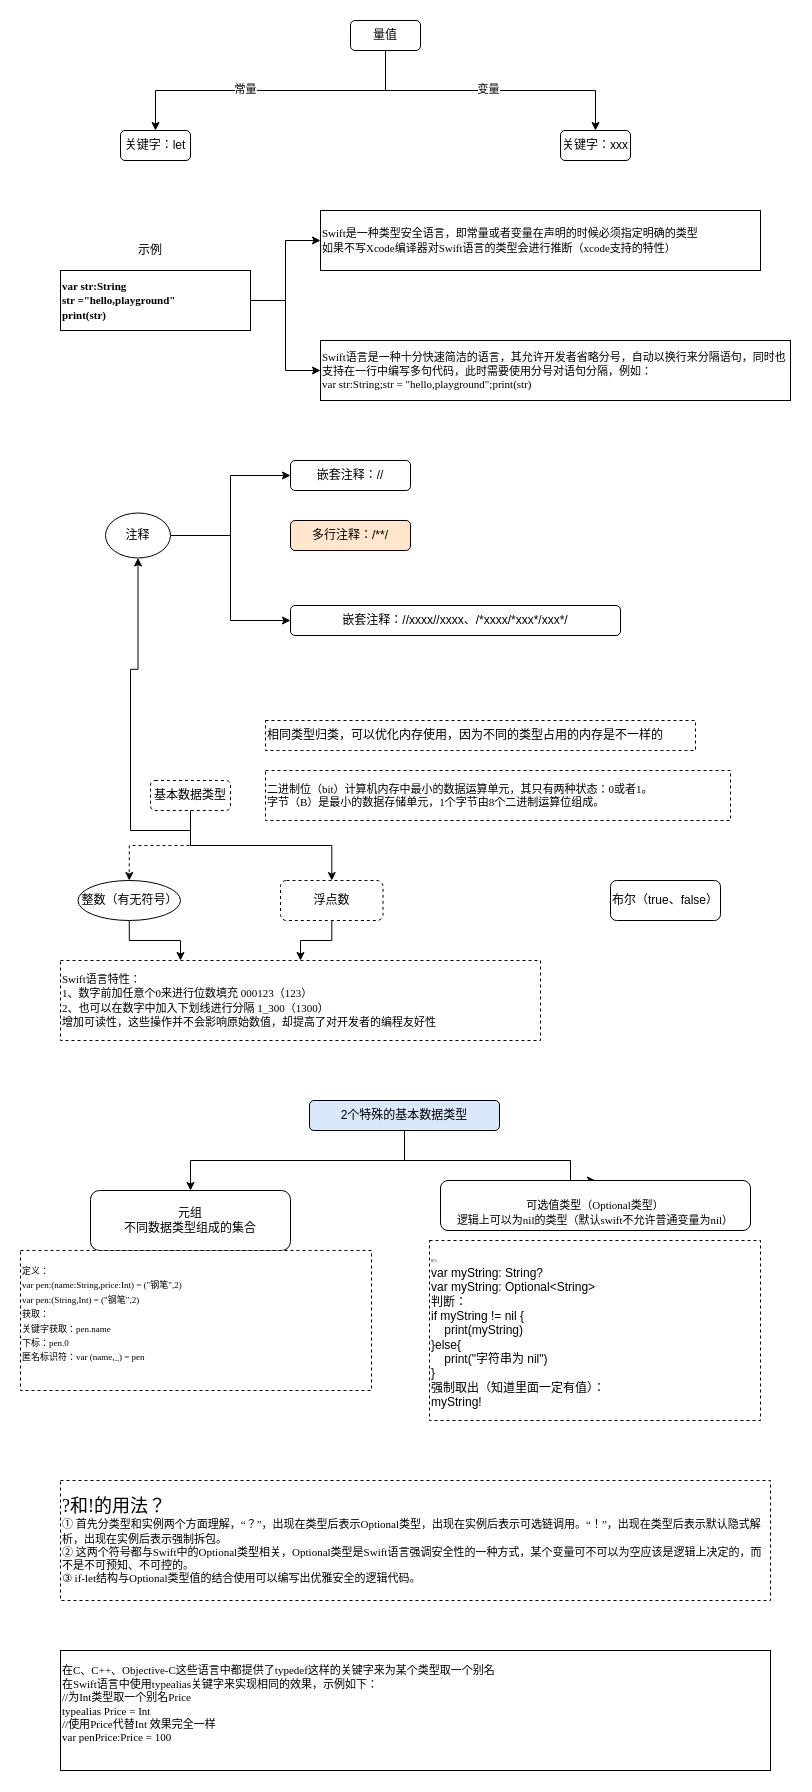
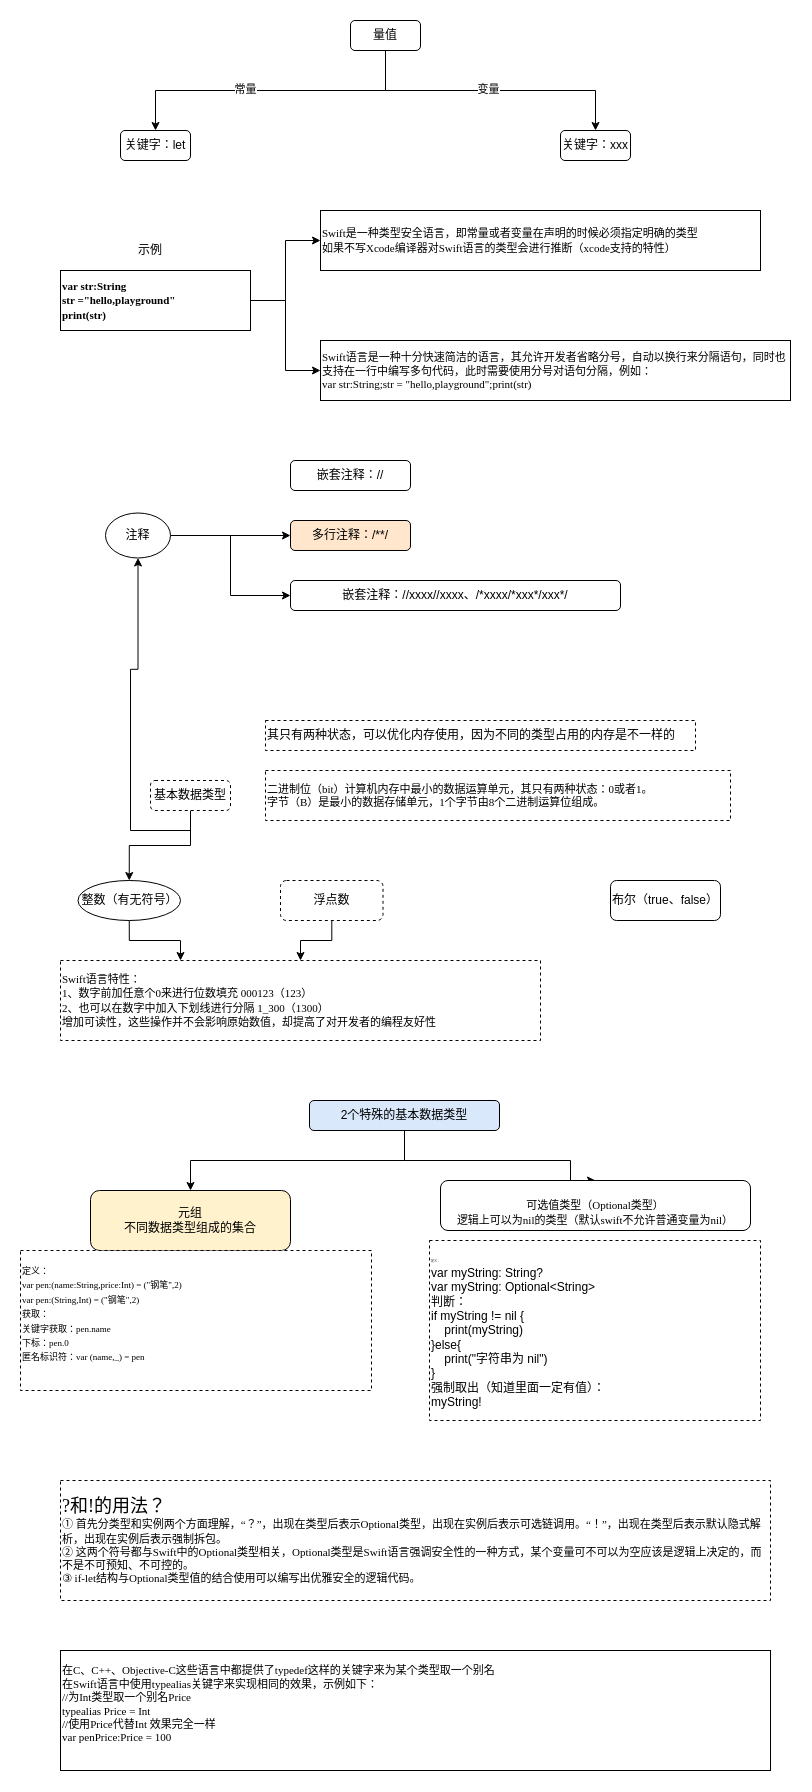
  <mxCell id="0" />
  <mxCell id="1" parent="0" />
  <mxCell id="2" style="edgeStyle=orthogonalEdgeStyle;rounded=0;orthogonalLoop=1;jettySize=auto;html=1;exitX=0.5;exitY=1;exitDx=0;exitDy=0;" edge="1" parent="1" source="6" target="7"><mxGeometry relative="1" as="geometry" /></mxCell>
  <mxCell id="3" value="常量" style="edgeLabel;html=1;align=center;verticalAlign=middle;resizable=0;points=[];" vertex="1" connectable="0" parent="2"><mxGeometry x="0.168" y="-2" relative="1" as="geometry"><mxPoint as="offset" /></mxGeometry></mxCell>
  <mxCell id="4" style="edgeStyle=orthogonalEdgeStyle;rounded=0;orthogonalLoop=1;jettySize=auto;html=1;exitX=0.5;exitY=1;exitDx=0;exitDy=0;" edge="1" parent="1" source="6" target="8"><mxGeometry relative="1" as="geometry" /></mxCell>
  <mxCell id="5" value="变量" style="edgeLabel;html=1;align=center;verticalAlign=middle;resizable=0;points=[];" vertex="1" connectable="0" parent="4"><mxGeometry x="-0.019" y="2" relative="1" as="geometry"><mxPoint as="offset" /></mxGeometry></mxCell>
  <mxCell id="6" value="量值" style="rounded=1;whiteSpace=wrap;html=1;" vertex="1" parent="1"><mxGeometry x="350" y="20" width="70" height="30" as="geometry" /></mxCell>
  <mxCell id="7" value="关键字：let" style="rounded=1;whiteSpace=wrap;html=1;" vertex="1" parent="1"><mxGeometry x="120" y="130" width="70" height="30" as="geometry" /></mxCell>
  <mxCell id="8" value="关键字：xxx" style="rounded=1;whiteSpace=wrap;html=1;" vertex="1" parent="1"><mxGeometry x="560" y="130" width="70" height="30" as="geometry" /></mxCell>
  <mxCell id="9" value="&lt;span style=&quot;font-size: 11px ; font-family: &amp;#34;simsun&amp;#34;&quot;&gt;Swift语言是一种十分快速简洁的语言，其允许开发者省略&lt;/span&gt;&lt;span style=&quot;font-size: 11px ; font-family: &amp;#34;simsun&amp;#34;&quot;&gt;分号，自动以换行来分隔语句，同时也支持在一行中编写多句代&lt;/span&gt;&lt;span style=&quot;font-size: 11px ; font-family: &amp;#34;simsun&amp;#34;&quot;&gt;码，此时需要使用分号对语句分隔，例如：&lt;/span&gt;&lt;span style=&quot;font-size: 11px ; font-family: &amp;#34;simsun&amp;#34;&quot;&gt;&lt;br&gt;&lt;/span&gt;&lt;div style=&quot;font-size: 11px&quot;&gt;&lt;span style=&quot;font-family: &amp;#34;couriernewpsmt&amp;#34; ; font-size: 11px&quot;&gt;&lt;font style=&quot;font-size: 11px&quot;&gt;var str:String;str = &quot;hello,playground&quot;;print(str)&lt;/font&gt;&lt;/span&gt;&lt;/div&gt;" style="rounded=0;whiteSpace=wrap;html=1;align=left;" vertex="1" parent="1"><mxGeometry x="320" y="340" width="470" height="60" as="geometry" /></mxCell>
  <mxCell id="10" value="&lt;span style=&quot;font-size: 11px ; font-family: &amp;#34;simsun&amp;#34;&quot;&gt;Swift是一种类型安全语言，即&lt;/span&gt;&lt;span style=&quot;font-size: 11px ; font-family: &amp;#34;simsun&amp;#34;&quot;&gt;常量或者变量在声明的时候必须指定明确的类型&lt;br&gt;&lt;/span&gt;&lt;span style=&quot;font-size: 11px ; font-family: &amp;#34;simsun&amp;#34;&quot;&gt;如果不写Xcode编译器&lt;/span&gt;&lt;span style=&quot;font-family: &amp;#34;simsun&amp;#34; ; font-size: 11px&quot;&gt;对Swift语言的类型会进行推断（xcode支持的特性）&lt;/span&gt;&lt;span style=&quot;font-size: 11px ; font-family: &amp;#34;simsun&amp;#34;&quot;&gt;&lt;br&gt;&lt;/span&gt;" style="rounded=0;whiteSpace=wrap;html=1;align=left;" vertex="1" parent="1"><mxGeometry x="320" y="210" width="440" height="60" as="geometry" /></mxCell>
  <mxCell id="11" style="edgeStyle=orthogonalEdgeStyle;rounded=0;orthogonalLoop=1;jettySize=auto;html=1;" edge="1" parent="1" source="13" target="10"><mxGeometry relative="1" as="geometry" /></mxCell>
  <mxCell id="12" style="edgeStyle=orthogonalEdgeStyle;rounded=0;orthogonalLoop=1;jettySize=auto;html=1;entryX=0;entryY=0.5;entryDx=0;entryDy=0;" edge="1" parent="1" source="13" target="9"><mxGeometry relative="1" as="geometry" /></mxCell>
  <mxCell id="13" value="&lt;span style=&quot;font-family: &amp;#34;couriernewpsmt&amp;#34; ; font-size: 11px&quot;&gt;&lt;b&gt;var str:String&lt;br&gt;str =&quot;hello,playground&quot;&lt;br&gt;print(str)&lt;/b&gt;&lt;/span&gt;" style="rounded=0;whiteSpace=wrap;html=1;align=left;" vertex="1" parent="1"><mxGeometry x="60" y="270" width="190" height="60" as="geometry" /></mxCell>
  <mxCell id="14" value="示例" style="text;html=1;strokeColor=none;fillColor=none;align=center;verticalAlign=middle;whiteSpace=wrap;rounded=0;" vertex="1" parent="1"><mxGeometry x="130" y="240" width="40" height="20" as="geometry" /></mxCell>
- <mxCell id="15" style="edgeStyle=orthogonalEdgeStyle;rounded=0;orthogonalLoop=1;jettySize=auto;html=1;entryX=0.5;entryY=0;entryDx=0;entryDy=0;dashed=1;" edge="1" parent="1" source="18" target="21"><mxGeometry relative="1" as="geometry" /></mxCell>
- <mxCell id="16" style="edgeStyle=orthogonalEdgeStyle;rounded=0;orthogonalLoop=1;jettySize=auto;html=1;exitX=0.5;exitY=1;exitDx=0;exitDy=0;" edge="1" parent="1" source="18" target="31"><mxGeometry relative="1" as="geometry" /></mxCell>
+ <mxCell id="15" style="edgeStyle=orthogonalEdgeStyle;rounded=0;orthogonalLoop=1;jettySize=auto;html=1;entryX=0.5;entryY=0;entryDx=0;entryDy=0;" edge="1" parent="1" source="18" target="21"><mxGeometry relative="1" as="geometry" /></mxCell>
  <mxCell id="17" style="edgeStyle=orthogonalEdgeStyle;rounded=0;orthogonalLoop=1;jettySize=auto;html=1;exitX=0.5;exitY=1;exitDx=0;exitDy=0;" edge="1" parent="1" source="18" target="25"><mxGeometry relative="1" as="geometry" /></mxCell>
  <mxCell id="18" value="基本数据类型" style="rounded=1;whiteSpace=wrap;html=1;dashed=1;" vertex="1" parent="1"><mxGeometry x="150" y="780" width="80" height="30" as="geometry" /></mxCell>
- <mxCell id="19" value="相同类型归类，可以优化内存使用，因为不同的类型占用的内存是不一样的" style="rounded=0;whiteSpace=wrap;html=1;dashed=1;align=left;" vertex="1" parent="1"><mxGeometry x="265" y="720" width="430" height="30" as="geometry" /></mxCell>
+ <mxCell id="19" value="其只有两种状态，可以优化内存使用，因为不同的类型占用的内存是不一样的" style="rounded=0;whiteSpace=wrap;html=1;dashed=1;align=left;" vertex="1" parent="1"><mxGeometry x="265" y="720" width="430" height="30" as="geometry" /></mxCell>
  <mxCell id="20" style="edgeStyle=orthogonalEdgeStyle;rounded=0;orthogonalLoop=1;jettySize=auto;html=1;entryX=0.25;entryY=0;entryDx=0;entryDy=0;" edge="1" parent="1" source="21" target="33"><mxGeometry relative="1" as="geometry" /></mxCell>
  <mxCell id="21" value="整数（有无符号）" style="ellipse;whiteSpace=wrap;html=1;" vertex="1" parent="1"><mxGeometry x="77.5" y="880" width="102.5" height="40" as="geometry" /></mxCell>
- <mxCell id="23" style="edgeStyle=orthogonalEdgeStyle;rounded=0;orthogonalLoop=1;jettySize=auto;html=1;entryX=0;entryY=0.5;entryDx=0;entryDy=0;" edge="1" parent="1" source="25" target="26"><mxGeometry relative="1" as="geometry" /></mxCell>
+ <mxCell id="22" style="edgeStyle=orthogonalEdgeStyle;rounded=0;orthogonalLoop=1;jettySize=auto;html=1;entryX=0;entryY=0.5;entryDx=0;entryDy=0;" edge="1" parent="1" source="25" target="27"><mxGeometry relative="1" as="geometry"><Array as="points"><mxPoint x="200" y="535" /><mxPoint x="200" y="535" /></Array></mxGeometry></mxCell>
  <mxCell id="24" style="edgeStyle=orthogonalEdgeStyle;rounded=0;orthogonalLoop=1;jettySize=auto;html=1;entryX=0;entryY=0.5;entryDx=0;entryDy=0;" edge="1" parent="1" source="25" target="28"><mxGeometry relative="1" as="geometry" /></mxCell>
  <mxCell id="25" value="注释" style="ellipse;whiteSpace=wrap;html=1;" vertex="1" parent="1"><mxGeometry x="105" y="512.5" width="65" height="45" as="geometry" /></mxCell>
  <mxCell id="26" value="嵌套注释：//" style="rounded=1;whiteSpace=wrap;html=1;" vertex="1" parent="1"><mxGeometry x="290" y="460" width="120" height="30" as="geometry" /></mxCell>
  <mxCell id="27" value="多行注释：/**/" style="rounded=1;whiteSpace=wrap;html=1;fillColor=#ffe6cc;" vertex="1" parent="1"><mxGeometry x="290" y="520" width="120" height="30" as="geometry" /></mxCell>
- <mxCell id="28" value="嵌套注释：//xxxx//xxxx、/*xxxx/*xxx*/xxx*/" style="rounded=1;whiteSpace=wrap;html=1;" vertex="1" parent="1"><mxGeometry x="290" y="605" width="330" height="30" as="geometry" /></mxCell>
+ <mxCell id="28" value="嵌套注释：//xxxx//xxxx、/*xxxx/*xxx*/xxx*/" style="rounded=1;whiteSpace=wrap;html=1;" vertex="1" parent="1"><mxGeometry x="290" y="580" width="330" height="30" as="geometry" /></mxCell>
  <mxCell id="29" value="&lt;span style=&quot;font-family: &amp;#34;simsun&amp;#34; ; font-size: 11px&quot;&gt;二进制位（bit）&lt;/span&gt;&lt;span style=&quot;font-size: 11px ; font-family: &amp;#34;simsun&amp;#34;&quot;&gt;计算机内存中最小的数据运算单元，其只&lt;/span&gt;&lt;span style=&quot;font-size: 11px ; font-family: &amp;#34;simsun&amp;#34;&quot;&gt;有两种状态：0或者1。&lt;/span&gt;&lt;span style=&quot;font-family: &amp;#34;simsun&amp;#34; ; font-size: 11px&quot;&gt;&lt;br&gt;&lt;/span&gt;&lt;span style=&quot;font-size: 11px ; font-family: &amp;#34;simsun&amp;#34;&quot;&gt;&lt;div&gt;&lt;span&gt;字节（&lt;/span&gt;&lt;span&gt;B）是最小的数据存储单元，1个字节由8个二&lt;/span&gt;&lt;span&gt;进制运算位组成。&lt;/span&gt;&lt;/div&gt;&lt;/span&gt;" style="rounded=0;whiteSpace=wrap;html=1;dashed=1;align=left;" vertex="1" parent="1"><mxGeometry x="265" y="770" width="465" height="50" as="geometry" /></mxCell>
  <mxCell id="30" style="edgeStyle=orthogonalEdgeStyle;rounded=0;orthogonalLoop=1;jettySize=auto;html=1;entryX=0.5;entryY=0;entryDx=0;entryDy=0;" edge="1" parent="1" source="31" target="33"><mxGeometry relative="1" as="geometry" /></mxCell>
  <mxCell id="31" value="浮点数" style="rounded=1;whiteSpace=wrap;html=1;dashed=1;" vertex="1" parent="1"><mxGeometry x="280" y="880" width="102.5" height="40" as="geometry" /></mxCell>
  <mxCell id="32" value="布尔（true、false）" style="rounded=1;whiteSpace=wrap;html=1;" vertex="1" parent="1"><mxGeometry x="610" y="880" width="110" height="40" as="geometry" /></mxCell>
  <mxCell id="33" value="&lt;span style=&quot;font-size: 11px ; font-family: &amp;#34;simsun&amp;#34;&quot;&gt;Swift语言特性：&lt;br&gt;&lt;/span&gt;&lt;span style=&quot;font-size: 11px ; font-family: &amp;#34;simsun&amp;#34;&quot;&gt;1、数字前加任意个0来进行位数填充 000123（123）&lt;br&gt;2、也可以在数字中加&lt;/span&gt;&lt;span style=&quot;font-size: 11px ; font-family: &amp;#34;simsun&amp;#34;&quot;&gt;入下划线进行分隔 1_300（1300）&lt;br&gt;增加可读性，这些操作并不会影响原始数&lt;/span&gt;&lt;span style=&quot;font-size: 11px ; font-family: &amp;#34;simsun&amp;#34;&quot;&gt;值，却提高了对开发者的编程友好性&lt;/span&gt;&lt;span style=&quot;font-size: 11px ; font-family: &amp;#34;simsun&amp;#34;&quot;&gt;&lt;br&gt;&lt;/span&gt;" style="rounded=0;whiteSpace=wrap;html=1;align=left;dashed=1;" vertex="1" parent="1"><mxGeometry x="60" y="960" width="480" height="80" as="geometry" /></mxCell>
  <mxCell id="34" style="edgeStyle=orthogonalEdgeStyle;rounded=0;orthogonalLoop=1;jettySize=auto;html=1;exitX=0.5;exitY=1;exitDx=0;exitDy=0;" edge="1" parent="1" source="36" target="37"><mxGeometry relative="1" as="geometry" /></mxCell>
  <mxCell id="35" style="edgeStyle=orthogonalEdgeStyle;rounded=0;orthogonalLoop=1;jettySize=auto;html=1;entryX=0.5;entryY=0;entryDx=0;entryDy=0;" edge="1" parent="1" source="36" target="39"><mxGeometry relative="1" as="geometry"><Array as="points"><mxPoint x="404" y="1160" /><mxPoint x="570" y="1160" /></Array></mxGeometry></mxCell>
  <mxCell id="36" value="2个特殊的基本数据类型" style="rounded=1;whiteSpace=wrap;html=1;fillColor=#dae8fc;" vertex="1" parent="1"><mxGeometry x="309" y="1100" width="190" height="30" as="geometry" /></mxCell>
- <mxCell id="37" value="元组&lt;br&gt;不同数据类型组成的集合" style="rounded=1;whiteSpace=wrap;html=1;" vertex="1" parent="1"><mxGeometry x="90" y="1190" width="200" height="60" as="geometry" /></mxCell>
+ <mxCell id="37" value="元组&lt;br&gt;不同数据类型组成的集合" style="rounded=1;whiteSpace=wrap;html=1;fillColor=#fff2cc;" vertex="1" parent="1"><mxGeometry x="90" y="1190" width="200" height="60" as="geometry" /></mxCell>
  <mxCell id="38" value="&lt;font style=&quot;font-size: 9px&quot;&gt;&lt;span style=&quot;font-family: &amp;#34;couriernewpsmt&amp;#34; ; font-size: 9px&quot;&gt;定义：&lt;br style=&quot;font-size: 9px&quot;&gt;var pen:(name:String,price:Int) = (&quot;&lt;/span&gt;&lt;span style=&quot;font-family: &amp;#34;simsun&amp;#34; ; font-size: 9px&quot;&gt;钢笔&lt;/span&gt;&lt;span style=&quot;font-family: &amp;#34;couriernewpsmt&amp;#34; ; font-size: 9px&quot;&gt;&quot;,2)&lt;br style=&quot;font-size: 9px&quot;&gt;&lt;/span&gt;&lt;span style=&quot;font-family: &amp;#34;couriernewpsmt&amp;#34; ; font-size: 9px&quot;&gt;var pen:(String,Int) = (&quot;&lt;/span&gt;&lt;span style=&quot;font-family: &amp;#34;simsun&amp;#34; ; font-size: 9px&quot;&gt;钢笔&lt;/span&gt;&lt;span style=&quot;font-family: &amp;#34;couriernewpsmt&amp;#34; ; font-size: 9px&quot;&gt;&quot;,2)&lt;br style=&quot;font-size: 9px&quot;&gt;&lt;/span&gt;&lt;span style=&quot;font-family: &amp;#34;couriernewpsmt&amp;#34; ; font-size: 9px&quot;&gt;获取：&lt;br style=&quot;font-size: 9px&quot;&gt;关键字获取：pen.name&lt;br style=&quot;font-size: 9px&quot;&gt;下标：pen.0&lt;br style=&quot;font-size: 9px&quot;&gt;匿名标识符：&lt;/span&gt;&lt;span style=&quot;font-family: &amp;#34;couriernewpsmt&amp;#34; ; font-size: 9px&quot;&gt;var (name,_) = pen&lt;/span&gt;&lt;span style=&quot;font-family: &amp;#34;couriernewpsmt&amp;#34; ; font-size: 3px&quot;&gt;&lt;br&gt;&lt;/span&gt;&lt;br/&gt;&lt;/font&gt;" style="rounded=0;whiteSpace=wrap;html=1;dashed=1;align=left;" vertex="1" parent="1"><mxGeometry x="20" y="1250" width="351" height="140" as="geometry" /></mxCell>
  <mxCell id="39" value="&lt;br&gt;&lt;div&gt;&lt;span style=&quot;font-family: &amp;#34;simsun&amp;#34;&quot;&gt;&lt;font style=&quot;font-size: 11px&quot;&gt;可选值类型&lt;/font&gt;&lt;/span&gt;&lt;span style=&quot;font-size: 11px ; font-family: &amp;#34;simsun&amp;#34;&quot;&gt;（Optional类型）&lt;/span&gt;&lt;/div&gt;&lt;div&gt;&lt;font face=&quot;simsun&quot;&gt;&lt;span style=&quot;font-size: 11px&quot;&gt;逻辑上可以为nil的类型（默认swift不允许普通变量为nil）&lt;/span&gt;&lt;/font&gt;&lt;/div&gt;" style="rounded=1;whiteSpace=wrap;html=1;" vertex="1" parent="1"><mxGeometry x="440" y="1180" width="310" height="50" as="geometry" /></mxCell>
  <mxCell id="40" value="&lt;font face=&quot;couriernewpsmt&quot;&gt;&lt;span style=&quot;font-size: 3px&quot;&gt;定义：&lt;br&gt;&lt;/span&gt;&lt;/font&gt;&lt;div&gt;var myString: String?&lt;/div&gt;&lt;div&gt;var myString: Optional&amp;lt;String&amp;gt;&lt;/div&gt;&lt;div&gt;判断：&lt;/div&gt;&lt;div&gt;&lt;div&gt;if myString != nil {&lt;/div&gt;&lt;div&gt;&amp;nbsp; &amp;nbsp; print(myString)&lt;/div&gt;&lt;div&gt;}else{&lt;/div&gt;&lt;div&gt;&amp;nbsp; &amp;nbsp; print(&quot;字符串为 nil&quot;)&lt;/div&gt;&lt;div&gt;}&lt;/div&gt;&lt;/div&gt;&lt;div&gt;强制取出（知道里面一定有值）：&lt;/div&gt;&lt;div&gt;myString!&lt;/div&gt;" style="rounded=0;whiteSpace=wrap;html=1;dashed=1;align=left;" vertex="1" parent="1"><mxGeometry x="429" y="1240" width="331" height="180" as="geometry" /></mxCell>
  <mxCell id="41" value="&lt;span style=&quot;font-family: &amp;#34;simsun&amp;#34;&quot;&gt;&lt;font style=&quot;font-size: 18px&quot;&gt;?和!的用法？&lt;/font&gt;&lt;br&gt;&lt;span style=&quot;font-size: 11px&quot;&gt;① 首先分类型和实例两个方面理解，“？”，出现在类型后表示&lt;/span&gt;&lt;/span&gt;&lt;span style=&quot;font-size: 11px ; font-family: &amp;#34;simsun&amp;#34;&quot;&gt;Optional类型，出现在实例后表示可选链调用。“！”，出现在类型&lt;/span&gt;&lt;span style=&quot;font-size: 11px ; font-family: &amp;#34;simsun&amp;#34;&quot;&gt;后表示默认隐式解析，出现在实例后表示强制拆包。&lt;/span&gt;&lt;span style=&quot;font-size: 11px ; font-family: &amp;#34;simsun&amp;#34;&quot;&gt;&lt;br&gt;&lt;/span&gt;&lt;div style=&quot;font-size: 11px&quot;&gt;&lt;span style=&quot;font-family: &amp;#34;simsun&amp;#34; ; font-size: 11px&quot;&gt;&lt;font style=&quot;font-size: 11px&quot;&gt;② 这两个符号都与Swift中的Optional类型相关，Optional类型是&lt;/font&gt;&lt;/span&gt;&lt;span style=&quot;font-family: &amp;#34;simsun&amp;#34;&quot;&gt;Swift语言强调安全性的一种方式，某个变量可不可以为空应该是逻辑&lt;/span&gt;&lt;span style=&quot;font-family: &amp;#34;simsun&amp;#34;&quot;&gt;上决定的，而不是不可预知、不可控的。&lt;/span&gt;&lt;/div&gt;&lt;div style=&quot;font-size: 11px&quot;&gt;&lt;span style=&quot;font-family: &amp;#34;simsun&amp;#34; ; font-size: 11px&quot;&gt;&lt;font style=&quot;font-size: 11px&quot;&gt;③ if-let结构与Optional类型值的结合使用可以编写出优雅安全的逻&lt;/font&gt;&lt;/span&gt;&lt;span style=&quot;font-family: &amp;#34;simsun&amp;#34;&quot;&gt;辑代码。&lt;/span&gt;&lt;/div&gt;" style="rounded=0;whiteSpace=wrap;html=1;dashed=1;align=left;" vertex="1" parent="1"><mxGeometry x="60" y="1480" width="710" height="120" as="geometry" /></mxCell>
  <mxCell id="42" value="&lt;span style=&quot;font-size: 11px ; font-family: &amp;#34;simsun&amp;#34;&quot;&gt;在C、C++、Objective-C这些语言中都提供了typedef这样的关键字来&lt;/span&gt;&lt;span style=&quot;font-size: 11px ; font-family: &amp;#34;simsun&amp;#34;&quot;&gt;为某个类型取一个别名&lt;br&gt;在Swift语言中使用typealias关键字来实现&lt;/span&gt;&lt;span style=&quot;font-size: 11px ; font-family: &amp;#34;simsun&amp;#34;&quot;&gt;相同的效果，示例如下：&lt;/span&gt;&lt;span style=&quot;font-size: 11px ; font-family: &amp;#34;simsun&amp;#34;&quot;&gt;&lt;br&gt;&lt;/span&gt;&lt;div style=&quot;font-size: 11px&quot;&gt;&lt;font style=&quot;font-size: 11px&quot;&gt;&lt;span style=&quot;font-family: &amp;#34;couriernewpsmt&amp;#34; ; font-size: 11px&quot;&gt;//&lt;/span&gt;&lt;span style=&quot;font-family: &amp;#34;simsun&amp;#34; ; font-size: 11px&quot;&gt;为&lt;/span&gt;&lt;span style=&quot;font-family: &amp;#34;couriernewpsmt&amp;#34; ; font-size: 11px&quot;&gt;Int&lt;/span&gt;&lt;span style=&quot;font-family: &amp;#34;simsun&amp;#34; ; font-size: 11px&quot;&gt;类型取一个别名&lt;/span&gt;&lt;span style=&quot;font-family: &amp;#34;couriernewpsmt&amp;#34; ; font-size: 11px&quot;&gt;Price&lt;br/&gt;&lt;/span&gt;&lt;/font&gt;&lt;/div&gt;&lt;div style=&quot;font-size: 11px&quot;&gt;&lt;span style=&quot;font-family: &amp;#34;couriernewpsmt&amp;#34; ; font-size: 11px&quot;&gt;&lt;font style=&quot;font-size: 11px&quot;&gt; typealias Price = Int&lt;br/&gt;&lt;/font&gt;&lt;/span&gt;&lt;/div&gt;&lt;div style=&quot;font-size: 11px&quot;&gt;&lt;font style=&quot;font-size: 11px&quot;&gt;&lt;span style=&quot;font-family: &amp;#34;couriernewpsmt&amp;#34; ; font-size: 11px&quot;&gt; //&lt;/span&gt;&lt;span style=&quot;font-family: &amp;#34;simsun&amp;#34; ; font-size: 11px&quot;&gt;使用&lt;/span&gt;&lt;span style=&quot;font-family: &amp;#34;couriernewpsmt&amp;#34; ; font-size: 11px&quot;&gt;Price&lt;/span&gt;&lt;span style=&quot;font-family: &amp;#34;simsun&amp;#34; ; font-size: 11px&quot;&gt;代替&lt;/span&gt;&lt;span style=&quot;font-family: &amp;#34;couriernewpsmt&amp;#34; ; font-size: 11px&quot;&gt;Int &lt;/span&gt;&lt;span style=&quot;font-family: &amp;#34;simsun&amp;#34; ; font-size: 11px&quot;&gt;效果完全一样&lt;br/&gt;&lt;/span&gt;&lt;/font&gt;&lt;/div&gt;&lt;div style=&quot;font-size: 11px&quot;&gt;&lt;span style=&quot;font-family: &amp;#34;couriernewpsmt&amp;#34; ; font-size: 11px&quot;&gt;&lt;font style=&quot;font-size: 11px&quot;&gt; var penPrice:Price = 100&lt;/font&gt;&lt;/span&gt;&lt;/div&gt;&lt;br/&gt;" style="rounded=0;whiteSpace=wrap;html=1;align=left;" vertex="1" parent="1"><mxGeometry x="60" y="1650" width="710" height="120" as="geometry" /></mxCell>
